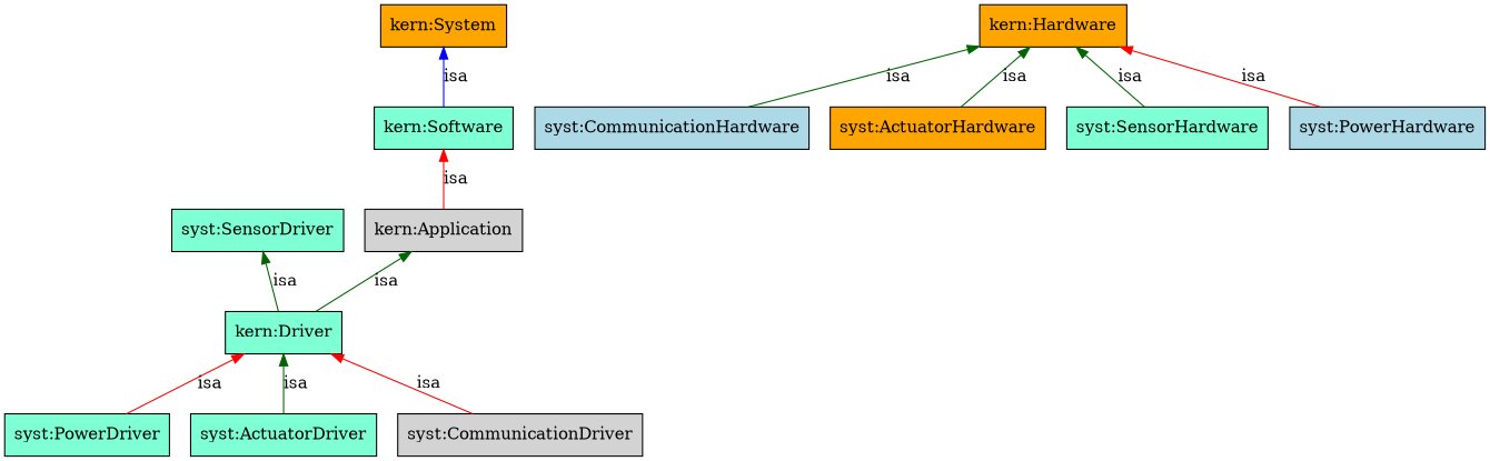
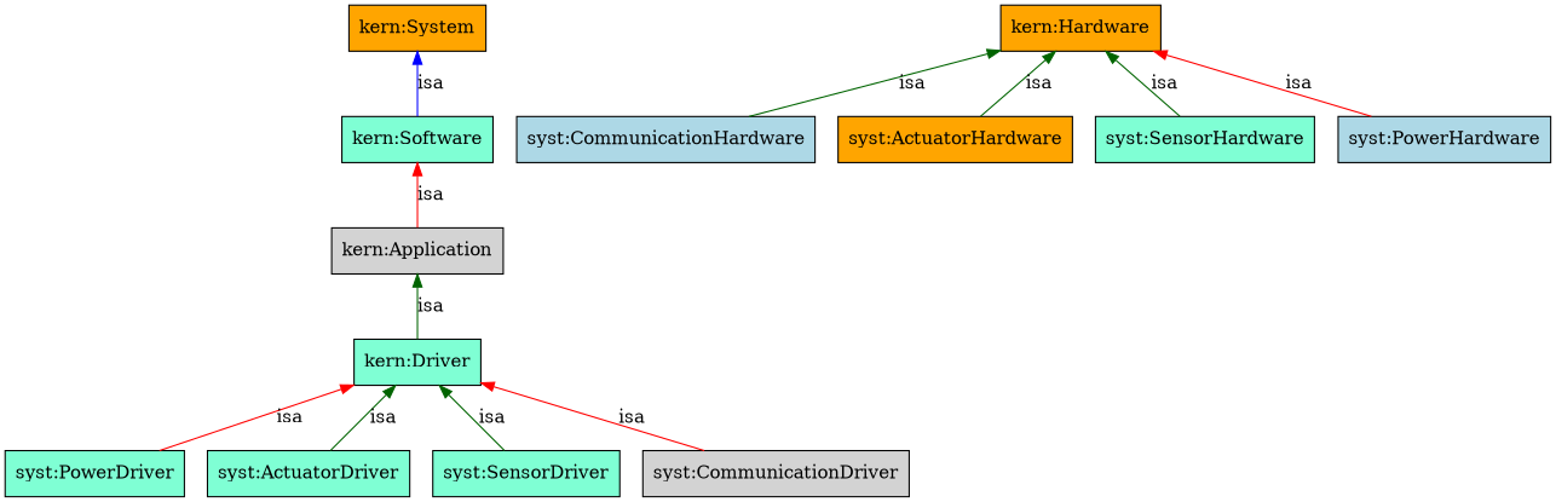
  digraph {
    node [color="0.0,0.0,0.0" fillcolor=aquamarine fontcolor="0.0,0.0,0.0" shape=box style=filled]
    edge [color=darkgreen dir=back fontcolor="0.0,0.0,0.0"]
    n1 [height=0.50 label="syst:PowerDriver" width=1.86]
    n2 [height=0.50 label="kern:Driver" width=1.31]
    n3 [height=0.50 label="syst:ActuatorDriver" width=2.11]
    n4 [height=0.50 label="syst:SensorDriver" width=1.92]
    n5 [fillcolor=lightgrey height=0.50 label="syst:CommunicationDriver" width=2.75]
    n6 [fillcolor=orange height=0.50 label="kern:Hardware" width=1.67]
    n7 [fillcolor=lightblue height=0.50 label="syst:CommunicationHardware" width=3.11]
    n8 [fillcolor=orange height=0.50 label="syst:ActuatorHardware" width=2.44]
    n9 [height=0.50 label="syst:SensorHardware" width=2.28]
    n10 [fillcolor=lightblue height=0.50 label="syst:PowerHardware" width=2.22]
    n11 [fillcolor=lightgrey height=0.50 label="kern:Application" width=1.75]
    n12 [height=0.50 label="kern:Software" width=1.58]
    n13 [fillcolor=orange height=0.50 label="kern:System" width=1.42]
    n2 -> n1 [color=red label=isa]
    n2 -> n3 [label=isa]
-   n4 -> n2 [label=isa]
+   n2 -> n4 [label=isa]
    n2 -> n5 [color=red label=isa]
    n6 -> n7 [label=isa]
    n6 -> n8 [label=isa]
    n6 -> n9 [label=isa]
    n6 -> n10 [color=red label=isa]
    n11 -> n2 [label=isa]
    n12 -> n11 [color=red label=isa]
    n13 -> n12 [color=blue label=isa]
  }
